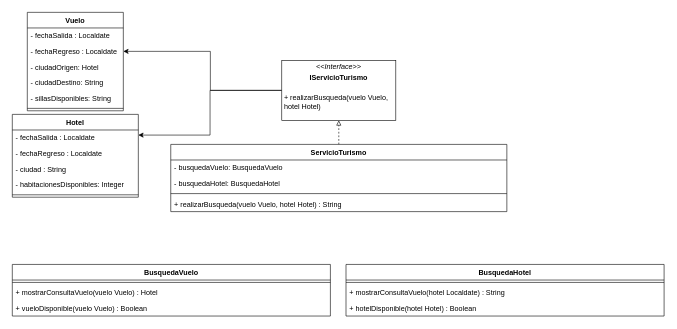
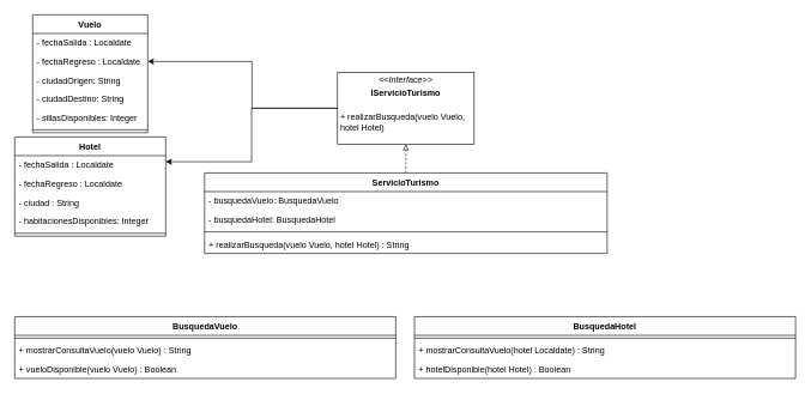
  <mxCell id="0" />
  <mxCell id="1" parent="0" />
  <mxCell id="2" style="edgeStyle=orthogonalEdgeStyle;rounded=0;orthogonalLoop=1;jettySize=auto;html=1;entryX=1;entryY=0.5;entryDx=0;entryDy=0;endArrow=classic;endFill=1;" edge="1" parent="1" source="4" target="21"><mxGeometry relative="1" as="geometry"><Array as="points"><mxPoint x="350" y="150" /><mxPoint x="350" y="85" /></Array></mxGeometry></mxCell>
  <mxCell id="3" style="edgeStyle=orthogonalEdgeStyle;rounded=0;orthogonalLoop=1;jettySize=auto;html=1;entryX=1;entryY=0.25;entryDx=0;entryDy=0;startArrow=none;startFill=0;endArrow=classic;endFill=1;" edge="1" parent="1" source="4" target="26"><mxGeometry relative="1" as="geometry" /></mxCell>
  <mxCell id="4" value="&lt;p style=&quot;margin:0px;margin-top:4px;text-align:center;&quot;&gt;&lt;i&gt;&amp;lt;&amp;lt;Interface&amp;gt;&amp;gt;&lt;/i&gt;&lt;br&gt;&lt;/p&gt;&lt;p style=&quot;margin:0px;margin-top:4px;text-align:center;&quot;&gt;&lt;b style=&quot;&quot;&gt;IServicioTurismo&lt;/b&gt;&lt;/p&gt;&lt;p style=&quot;margin:0px;margin-top:4px;text-align:center;&quot;&gt;&lt;b style=&quot;&quot;&gt;&lt;br&gt;&lt;/b&gt;&lt;/p&gt;&lt;p style=&quot;margin:0px;margin-left:4px;&quot;&gt;&lt;span style=&quot;background-color: initial;&quot;&gt;+ realizarBusqueda(vuelo Vuelo,&amp;nbsp;&lt;/span&gt;&lt;/p&gt;&lt;p style=&quot;margin:0px;margin-left:4px;&quot;&gt;&lt;span style=&quot;background-color: initial;&quot;&gt;hotel Hotel&lt;/span&gt;&lt;span style=&quot;background-color: initial;&quot;&gt;)&lt;/span&gt;&lt;/p&gt;&lt;p style=&quot;margin:0px;margin-left:4px;&quot;&gt;&lt;br&gt;&lt;/p&gt;" style="verticalAlign=top;align=left;overflow=fill;fontSize=12;fontFamily=Helvetica;html=1;" parent="1" vertex="1"><mxGeometry x="469" y="100" width="190" height="100" as="geometry" /></mxCell>
  <mxCell id="5" style="edgeStyle=orthogonalEdgeStyle;rounded=0;orthogonalLoop=1;jettySize=auto;html=1;entryX=0.5;entryY=1;entryDx=0;entryDy=0;dashed=1;endArrow=block;endFill=0;" parent="1" source="6" target="4" edge="1"><mxGeometry relative="1" as="geometry" /></mxCell>
  <mxCell id="6" value="ServicioTurismo" style="swimlane;fontStyle=1;align=center;verticalAlign=top;childLayout=stackLayout;horizontal=1;startSize=26;horizontalStack=0;resizeParent=1;resizeParentMax=0;resizeLast=0;collapsible=1;marginBottom=0;" parent="1" vertex="1"><mxGeometry x="284" y="240" width="560" height="112" as="geometry" /></mxCell>
  <mxCell id="7" value="- busquedaVuelo: BusquedaVuelo" style="text;strokeColor=none;fillColor=none;align=left;verticalAlign=top;spacingLeft=4;spacingRight=4;overflow=hidden;rotatable=0;points=[[0,0.5],[1,0.5]];portConstraint=eastwest;" parent="6" vertex="1"><mxGeometry y="26" width="560" height="26" as="geometry" /></mxCell>
  <mxCell id="8" value="- busquedaHotel: BusquedaHotel" style="text;strokeColor=none;fillColor=none;align=left;verticalAlign=top;spacingLeft=4;spacingRight=4;overflow=hidden;rotatable=0;points=[[0,0.5],[1,0.5]];portConstraint=eastwest;" parent="6" vertex="1"><mxGeometry y="52" width="560" height="26" as="geometry" /></mxCell>
  <mxCell id="9" value="" style="line;strokeWidth=1;fillColor=none;align=left;verticalAlign=middle;spacingTop=-1;spacingLeft=3;spacingRight=3;rotatable=0;labelPosition=right;points=[];portConstraint=eastwest;" parent="6" vertex="1"><mxGeometry y="78" width="560" height="8" as="geometry" /></mxCell>
  <mxCell id="10" value="+ realizarBusqueda(vuelo Vuelo, hotel Hotel) : String" style="text;strokeColor=none;fillColor=none;align=left;verticalAlign=top;spacingLeft=4;spacingRight=4;overflow=hidden;rotatable=0;points=[[0,0.5],[1,0.5]];portConstraint=eastwest;" parent="6" vertex="1"><mxGeometry y="86" width="560" height="26" as="geometry" /></mxCell>
  <mxCell id="11" value="BusquedaVuelo" style="swimlane;fontStyle=1;align=center;verticalAlign=top;childLayout=stackLayout;horizontal=1;startSize=26;horizontalStack=0;resizeParent=1;resizeParentMax=0;resizeLast=0;collapsible=1;marginBottom=0;" parent="1" vertex="1"><mxGeometry x="20" y="440" width="530" height="86" as="geometry" /></mxCell>
  <mxCell id="12" value="" style="line;strokeWidth=1;fillColor=none;align=left;verticalAlign=middle;spacingTop=-1;spacingLeft=3;spacingRight=3;rotatable=0;labelPosition=right;points=[];portConstraint=eastwest;" parent="11" vertex="1"><mxGeometry y="26" width="530" height="8" as="geometry" /></mxCell>
- <mxCell id="13" value="+ mostrarConsultaVuelo(vuelo Vuelo) : Hotel" style="text;strokeColor=none;fillColor=none;align=left;verticalAlign=top;spacingLeft=4;spacingRight=4;overflow=hidden;rotatable=0;points=[[0,0.5],[1,0.5]];portConstraint=eastwest;" vertex="1" parent="11"><mxGeometry y="34" width="530" height="26" as="geometry" /></mxCell>
+ <mxCell id="13" value="+ mostrarConsultaVuelo(vuelo Vuelo) : String" style="text;strokeColor=none;fillColor=none;align=left;verticalAlign=top;spacingLeft=4;spacingRight=4;overflow=hidden;rotatable=0;points=[[0,0.5],[1,0.5]];portConstraint=eastwest;" vertex="1" parent="11"><mxGeometry y="34" width="530" height="26" as="geometry" /></mxCell>
  <mxCell id="14" value="+ vueloDisponible(vuelo Vuelo) : Boolean" style="text;strokeColor=none;fillColor=none;align=left;verticalAlign=top;spacingLeft=4;spacingRight=4;overflow=hidden;rotatable=0;points=[[0,0.5],[1,0.5]];portConstraint=eastwest;" parent="11" vertex="1"><mxGeometry y="60" width="530" height="26" as="geometry" /></mxCell>
  <mxCell id="15" value="BusquedaHotel" style="swimlane;fontStyle=1;align=center;verticalAlign=top;childLayout=stackLayout;horizontal=1;startSize=26;horizontalStack=0;resizeParent=1;resizeParentMax=0;resizeLast=0;collapsible=1;marginBottom=0;" parent="1" vertex="1"><mxGeometry x="576" y="440" width="530" height="86" as="geometry" /></mxCell>
  <mxCell id="16" value="" style="line;strokeWidth=1;fillColor=none;align=left;verticalAlign=middle;spacingTop=-1;spacingLeft=3;spacingRight=3;rotatable=0;labelPosition=right;points=[];portConstraint=eastwest;" parent="15" vertex="1"><mxGeometry y="26" width="530" height="8" as="geometry" /></mxCell>
  <mxCell id="17" value="+ mostrarConsultaVuelo(hotel Localdate) : String" style="text;strokeColor=none;fillColor=none;align=left;verticalAlign=top;spacingLeft=4;spacingRight=4;overflow=hidden;rotatable=0;points=[[0,0.5],[1,0.5]];portConstraint=eastwest;" vertex="1" parent="15"><mxGeometry y="34" width="530" height="26" as="geometry" /></mxCell>
  <mxCell id="18" value="+ hotelDisponible(hotel Hotel) : Boolean" style="text;strokeColor=none;fillColor=none;align=left;verticalAlign=top;spacingLeft=4;spacingRight=4;overflow=hidden;rotatable=0;points=[[0,0.5],[1,0.5]];portConstraint=eastwest;" vertex="1" parent="15"><mxGeometry y="60" width="530" height="26" as="geometry" /></mxCell>
  <mxCell id="19" value="Vuelo" style="swimlane;fontStyle=1;align=center;verticalAlign=top;childLayout=stackLayout;horizontal=1;startSize=26;horizontalStack=0;resizeParent=1;resizeParentMax=0;resizeLast=0;collapsible=1;marginBottom=0;" vertex="1" parent="1"><mxGeometry x="45" y="20" width="160" height="164" as="geometry" /></mxCell>
  <mxCell id="20" value="- fechaSalida : Localdate" style="text;strokeColor=none;fillColor=none;align=left;verticalAlign=top;spacingLeft=4;spacingRight=4;overflow=hidden;rotatable=0;points=[[0,0.5],[1,0.5]];portConstraint=eastwest;" vertex="1" parent="19"><mxGeometry y="26" width="160" height="26" as="geometry" /></mxCell>
  <mxCell id="21" value="- fechaRegreso : Localdate" style="text;strokeColor=none;fillColor=none;align=left;verticalAlign=top;spacingLeft=4;spacingRight=4;overflow=hidden;rotatable=0;points=[[0,0.5],[1,0.5]];portConstraint=eastwest;" vertex="1" parent="19"><mxGeometry y="52" width="160" height="26" as="geometry" /></mxCell>
- <mxCell id="22" value="- ciudadOrigen: Hotel" style="text;strokeColor=none;fillColor=none;align=left;verticalAlign=top;spacingLeft=4;spacingRight=4;overflow=hidden;rotatable=0;points=[[0,0.5],[1,0.5]];portConstraint=eastwest;" vertex="1" parent="19"><mxGeometry y="78" width="160" height="26" as="geometry" /></mxCell>
+ <mxCell id="22" value="- ciudadOrigen: String" style="text;strokeColor=none;fillColor=none;align=left;verticalAlign=top;spacingLeft=4;spacingRight=4;overflow=hidden;rotatable=0;points=[[0,0.5],[1,0.5]];portConstraint=eastwest;" vertex="1" parent="19"><mxGeometry y="78" width="160" height="26" as="geometry" /></mxCell>
  <mxCell id="23" value="- ciudadDestino: String" style="text;strokeColor=none;fillColor=none;align=left;verticalAlign=top;spacingLeft=4;spacingRight=4;overflow=hidden;rotatable=0;points=[[0,0.5],[1,0.5]];portConstraint=eastwest;" vertex="1" parent="19"><mxGeometry y="104" width="160" height="26" as="geometry" /></mxCell>
- <mxCell id="24" value="- sillasDisponibles: String" style="text;strokeColor=none;fillColor=none;align=left;verticalAlign=top;spacingLeft=4;spacingRight=4;overflow=hidden;rotatable=0;points=[[0,0.5],[1,0.5]];portConstraint=eastwest;" vertex="1" parent="19"><mxGeometry y="130" width="160" height="26" as="geometry" /></mxCell>
+ <mxCell id="24" value="- sillasDisponibles: Integer" style="text;strokeColor=none;fillColor=none;align=left;verticalAlign=top;spacingLeft=4;spacingRight=4;overflow=hidden;rotatable=0;points=[[0,0.5],[1,0.5]];portConstraint=eastwest;" vertex="1" parent="19"><mxGeometry y="130" width="160" height="26" as="geometry" /></mxCell>
  <mxCell id="25" value="" style="line;strokeWidth=1;fillColor=none;align=left;verticalAlign=middle;spacingTop=-1;spacingLeft=3;spacingRight=3;rotatable=0;labelPosition=right;points=[];portConstraint=eastwest;" vertex="1" parent="19"><mxGeometry y="156" width="160" height="8" as="geometry" /></mxCell>
  <mxCell id="26" value="Hotel" style="swimlane;fontStyle=1;align=center;verticalAlign=top;childLayout=stackLayout;horizontal=1;startSize=26;horizontalStack=0;resizeParent=1;resizeParentMax=0;resizeLast=0;collapsible=1;marginBottom=0;" vertex="1" parent="1"><mxGeometry x="20" y="190" width="210" height="138" as="geometry" /></mxCell>
  <mxCell id="27" value="- fechaSalida : Localdate" style="text;strokeColor=none;fillColor=none;align=left;verticalAlign=top;spacingLeft=4;spacingRight=4;overflow=hidden;rotatable=0;points=[[0,0.5],[1,0.5]];portConstraint=eastwest;" vertex="1" parent="26"><mxGeometry y="26" width="210" height="26" as="geometry" /></mxCell>
  <mxCell id="28" value="- fechaRegreso : Localdate" style="text;strokeColor=none;fillColor=none;align=left;verticalAlign=top;spacingLeft=4;spacingRight=4;overflow=hidden;rotatable=0;points=[[0,0.5],[1,0.5]];portConstraint=eastwest;" vertex="1" parent="26"><mxGeometry y="52" width="210" height="26" as="geometry" /></mxCell>
  <mxCell id="29" value="- ciudad : String" style="text;strokeColor=none;fillColor=none;align=left;verticalAlign=top;spacingLeft=4;spacingRight=4;overflow=hidden;rotatable=0;points=[[0,0.5],[1,0.5]];portConstraint=eastwest;" vertex="1" parent="26"><mxGeometry y="78" width="210" height="26" as="geometry" /></mxCell>
  <mxCell id="30" value="- habitacionesDisponibles: Integer" style="text;strokeColor=none;fillColor=none;align=left;verticalAlign=top;spacingLeft=4;spacingRight=4;overflow=hidden;rotatable=0;points=[[0,0.5],[1,0.5]];portConstraint=eastwest;" vertex="1" parent="26"><mxGeometry y="104" width="210" height="26" as="geometry" /></mxCell>
  <mxCell id="31" value="" style="line;strokeWidth=1;fillColor=none;align=left;verticalAlign=middle;spacingTop=-1;spacingLeft=3;spacingRight=3;rotatable=0;labelPosition=right;points=[];portConstraint=eastwest;" vertex="1" parent="26"><mxGeometry y="130" width="210" height="8" as="geometry" /></mxCell>
